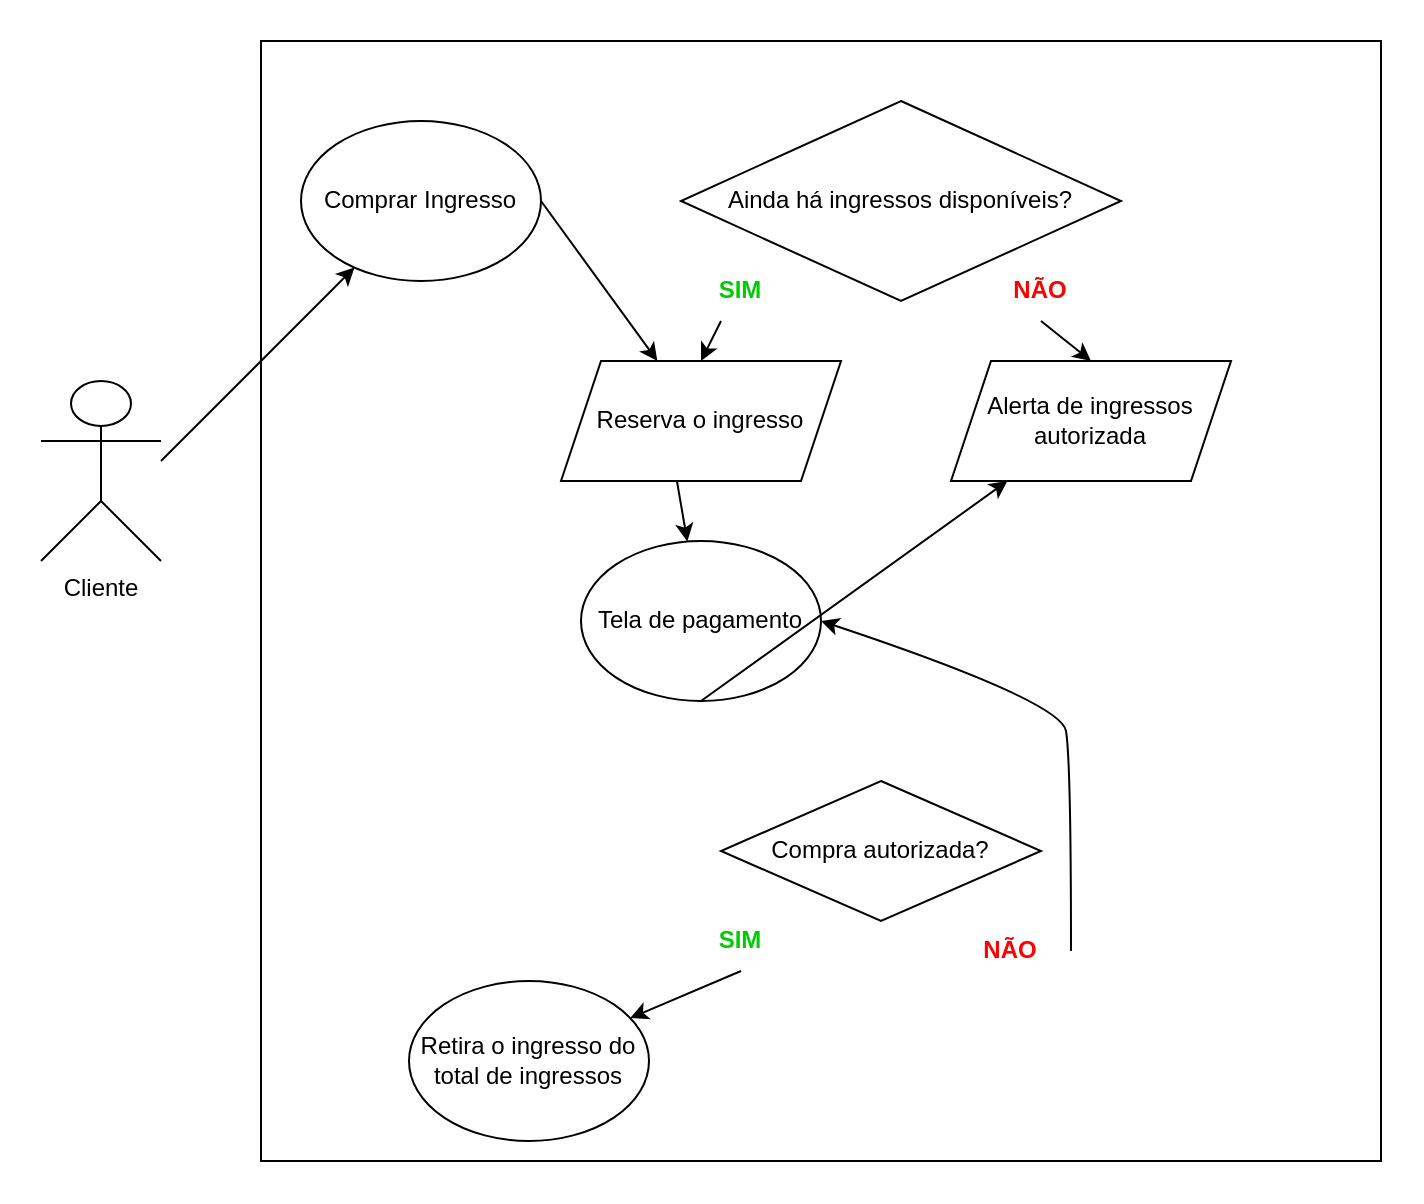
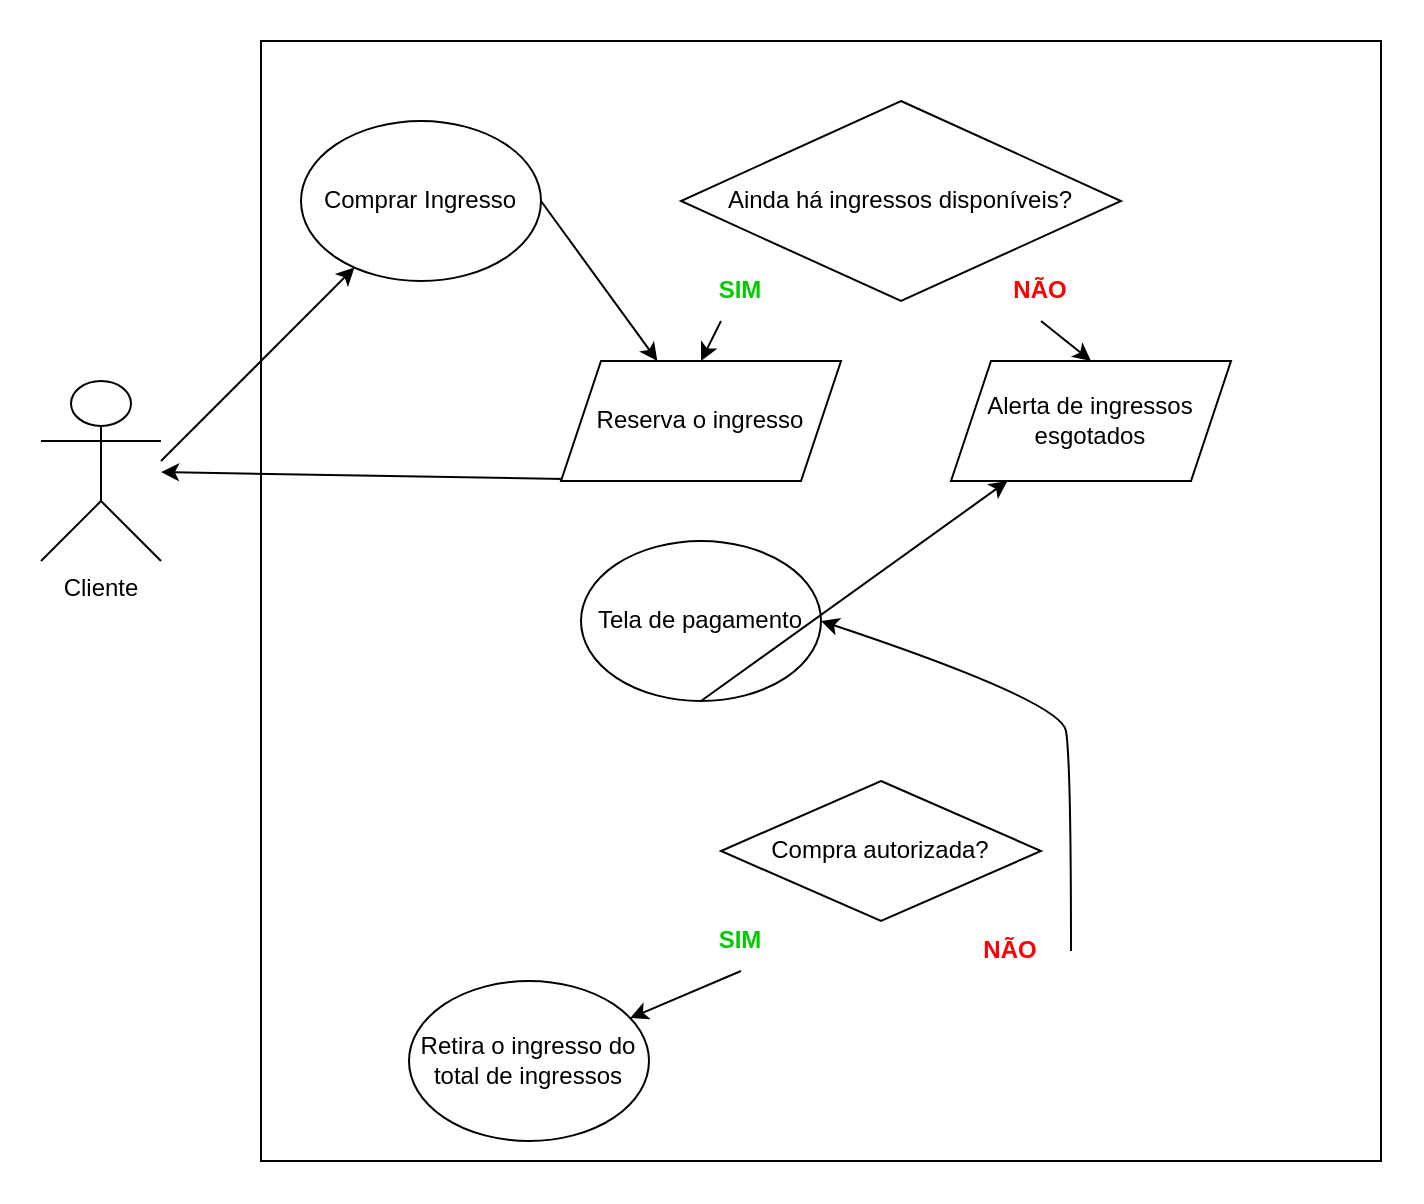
  <mxCell id="0" />
  <mxCell id="1" parent="0" />
  <mxCell id="2" value="" style="whiteSpace=wrap;html=1;aspect=fixed;" vertex="1" parent="1"><mxGeometry x="130" y="20" width="560" height="560" as="geometry" /></mxCell>
  <mxCell id="3" value="Cliente" style="shape=umlActor;verticalLabelPosition=bottom;verticalAlign=top;html=1;outlineConnect=0;" vertex="1" parent="1"><mxGeometry x="20" y="190" width="60" height="90" as="geometry" /></mxCell>
  <mxCell id="4" value="" style="endArrow=classic;html=1;rounded=0;" edge="1" parent="1" target="5"><mxGeometry width="50" height="50" relative="1" as="geometry"><mxPoint x="80" y="230" as="sourcePoint" /><mxPoint x="350" y="330" as="targetPoint" /></mxGeometry></mxCell>
  <mxCell id="5" value="Comprar Ingresso" style="ellipse;whiteSpace=wrap;html=1;" vertex="1" parent="1"><mxGeometry x="150" y="60" width="120" height="80" as="geometry" /></mxCell>
  <mxCell id="6" value="Tela de pagamento" style="ellipse;whiteSpace=wrap;html=1;" vertex="1" parent="1"><mxGeometry x="290" y="270" width="120" height="80" as="geometry" /></mxCell>
  <mxCell id="7" value="Ainda há ingressos disponíveis?" style="rhombus;whiteSpace=wrap;html=1;" vertex="1" parent="1"><mxGeometry x="340" y="50" width="220" height="100" as="geometry" /></mxCell>
  <mxCell id="8" value="Compra autorizada?" style="rhombus;whiteSpace=wrap;html=1;" vertex="1" parent="1"><mxGeometry x="360" y="390" width="160" height="70" as="geometry" /></mxCell>
  <mxCell id="9" value="Retira o ingresso do total de ingressos" style="ellipse;whiteSpace=wrap;html=1;" vertex="1" parent="1"><mxGeometry x="204" y="490" width="120" height="80" as="geometry" /></mxCell>
- <mxCell id="10" value="" style="endArrow=classic;html=1;rounded=0;exitX=0.414;exitY=1;exitDx=0;exitDy=0;exitPerimeter=0;" edge="1" parent="1" source="14" target="6"><mxGeometry width="50" height="50" relative="1" as="geometry"><mxPoint x="300" y="340" as="sourcePoint" /><mxPoint x="350" y="290" as="targetPoint" /></mxGeometry></mxCell>
+ <mxCell id="10" value="" style="endArrow=classic;html=1;rounded=0;exitX=0.414;exitY=1;exitDx=0;exitDy=0;exitPerimeter=0;" edge="1" parent="1" source="14" target="3"><mxGeometry width="50" height="50" relative="1" as="geometry"><mxPoint x="300" y="340" as="sourcePoint" /><mxPoint x="350" y="290" as="targetPoint" /></mxGeometry></mxCell>
  <mxCell id="11" value="" style="endArrow=classic;html=1;rounded=0;exitX=1;exitY=0.5;exitDx=0;exitDy=0;" edge="1" parent="1" source="5" target="14"><mxGeometry width="50" height="50" relative="1" as="geometry"><mxPoint x="300" y="340" as="sourcePoint" /><mxPoint x="350" y="290" as="targetPoint" /></mxGeometry></mxCell>
  <mxCell id="12" value="&lt;font color=&quot;#00cc00&quot;&gt;&lt;b&gt;SIM&lt;/b&gt;&lt;/font&gt;" style="text;html=1;strokeColor=none;fillColor=none;align=center;verticalAlign=middle;whiteSpace=wrap;rounded=0;" vertex="1" parent="1"><mxGeometry x="340" y="130" width="60" height="30" as="geometry" /></mxCell>
  <mxCell id="13" value="&lt;b&gt;&lt;font color=&quot;#ff0000&quot;&gt;NÃO&lt;/font&gt;&lt;/b&gt;" style="text;html=1;strokeColor=none;fillColor=none;align=center;verticalAlign=middle;whiteSpace=wrap;rounded=0;" vertex="1" parent="1"><mxGeometry x="490" y="130" width="60" height="30" as="geometry" /></mxCell>
  <mxCell id="14" value="Reserva o ingresso" style="shape=parallelogram;perimeter=parallelogramPerimeter;whiteSpace=wrap;html=1;fixedSize=1;" vertex="1" parent="1"><mxGeometry x="280" y="180" width="140" height="60" as="geometry" /></mxCell>
- <mxCell id="15" value="Alerta de ingressos autorizada" style="shape=parallelogram;perimeter=parallelogramPerimeter;whiteSpace=wrap;html=1;fixedSize=1;" vertex="1" parent="1"><mxGeometry x="475" y="180" width="140" height="60" as="geometry" /></mxCell>
+ <mxCell id="15" value="Alerta de ingressos esgotados" style="shape=parallelogram;perimeter=parallelogramPerimeter;whiteSpace=wrap;html=1;fixedSize=1;" vertex="1" parent="1"><mxGeometry x="475" y="180" width="140" height="60" as="geometry" /></mxCell>
  <mxCell id="16" value="" style="endArrow=classic;html=1;rounded=0;entryX=0.5;entryY=0;entryDx=0;entryDy=0;" edge="1" parent="1" target="14"><mxGeometry width="50" height="50" relative="1" as="geometry"><mxPoint x="360" y="160" as="sourcePoint" /><mxPoint x="350" y="290" as="targetPoint" /></mxGeometry></mxCell>
  <mxCell id="17" value="" style="endArrow=classic;html=1;rounded=0;entryX=0.5;entryY=0;entryDx=0;entryDy=0;exitX=0.5;exitY=1;exitDx=0;exitDy=0;" edge="1" parent="1" source="13" target="15"><mxGeometry width="50" height="50" relative="1" as="geometry"><mxPoint x="371.429" y="170" as="sourcePoint" /><mxPoint x="360" y="190" as="targetPoint" /></mxGeometry></mxCell>
  <mxCell id="18" value="" style="endArrow=classic;html=1;rounded=0;exitX=0.5;exitY=1;exitDx=0;exitDy=0;" edge="1" parent="1" source="6" target="15"><mxGeometry width="50" height="50" relative="1" as="geometry"><mxPoint x="300" y="340" as="sourcePoint" /><mxPoint x="350" y="290" as="targetPoint" /></mxGeometry></mxCell>
  <mxCell id="19" value="&lt;b&gt;&lt;font color=&quot;#00cc00&quot;&gt;SIM&lt;/font&gt;&lt;/b&gt;" style="text;html=1;strokeColor=none;fillColor=none;align=center;verticalAlign=middle;whiteSpace=wrap;rounded=0;" vertex="1" parent="1"><mxGeometry x="340" y="455" width="60" height="30" as="geometry" /></mxCell>
  <mxCell id="20" value="&lt;font color=&quot;#ff0000&quot;&gt;&lt;b&gt;NÃO&lt;/b&gt;&lt;/font&gt;" style="text;html=1;strokeColor=none;fillColor=none;align=center;verticalAlign=middle;whiteSpace=wrap;rounded=0;" vertex="1" parent="1"><mxGeometry x="475" y="460" width="60" height="30" as="geometry" /></mxCell>
  <mxCell id="21" value="" style="endArrow=classic;html=1;rounded=0;exitX=0.5;exitY=1;exitDx=0;exitDy=0;" edge="1" parent="1" source="19" target="9"><mxGeometry width="50" height="50" relative="1" as="geometry"><mxPoint x="300" y="340" as="sourcePoint" /><mxPoint x="350" y="290" as="targetPoint" /></mxGeometry></mxCell>
  <mxCell id="22" value="" style="curved=1;endArrow=classic;html=1;rounded=0;exitX=1;exitY=0.5;exitDx=0;exitDy=0;entryX=1;entryY=0.5;entryDx=0;entryDy=0;" edge="1" parent="1" source="20" target="6"><mxGeometry width="50" height="50" relative="1" as="geometry"><mxPoint x="300" y="340" as="sourcePoint" /><mxPoint x="350" y="290" as="targetPoint" /><Array as="points"><mxPoint x="535" y="380" /><mxPoint x="530" y="350" /></Array></mxGeometry></mxCell>
